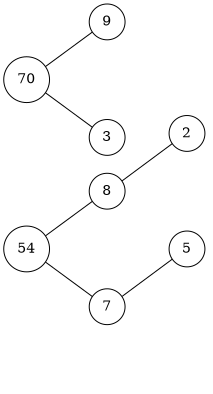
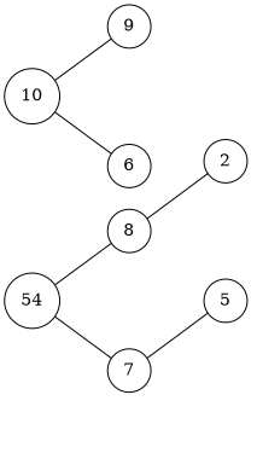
  graph {
    rankdir=LR
    node [shape=circle]
    n1 [label=54]
    8
    e1 [style=invis]
    7
    e0 [style=invis]
-   10 [label=70]
+   10
    9
    e2 [style=invis]
-   3
+   3 [label=6]
    2
    e3 [style=invis]
    n12 [label=5]
    e4 [style=invis]
    e5 [style=invis]
    n1 -- 8
    n1 -- e1 [style=invis weight=10]
    n1 -- 7
    8 -- 2
    8 -- e3 [style=invis weight=10]
    7 -- n12
    7 -- e4 [style=invis weight=10]
    7 -- e5 [style=invis weight=10]
    10 -- 9
    10 -- e2 [style=invis weight=10]
    10 -- 3
  }
